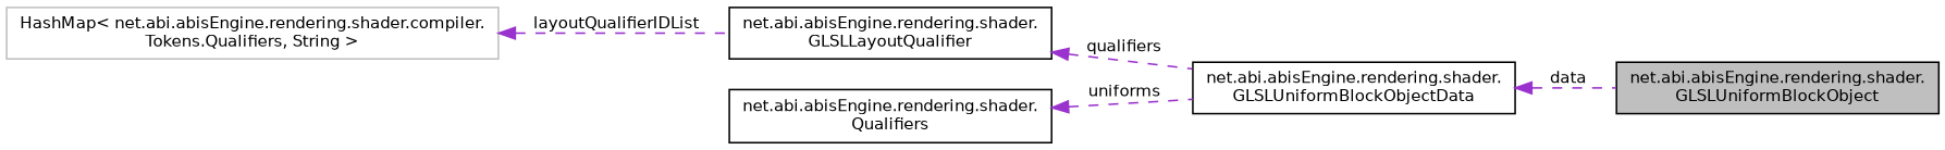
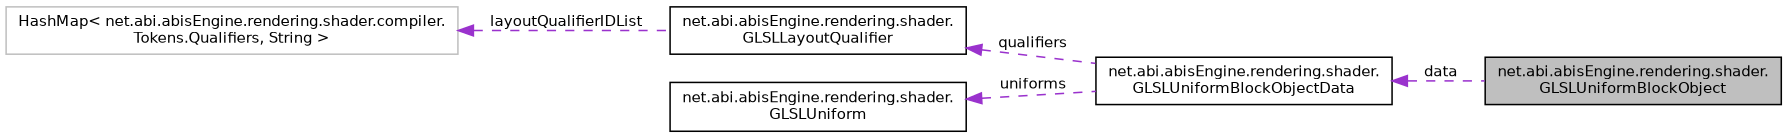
  digraph {
    rankdir=LR
    node [color=black fillcolor=white fontname=Helvetica fontsize=10 shape=record style=filled]
    edge [color=darkorchid3 dir=back fontname=Helvetica fontsize=10 labelfontname=Helvetica labelfontsize=10 style=dashed]
    n1 [fillcolor=grey75 fontcolor=black height=0.2 label="net.abi.abisEngine.rendering.shader.\lGLSLUniformBlockObject" width=0.4]
    n2 [height=0.2 label="net.abi.abisEngine.rendering.shader.\lGLSLUniformBlockObjectData" width=0.4]
    n3 [height=0.2 label="net.abi.abisEngine.rendering.shader.\lGLSLLayoutQualifier" width=0.4]
    n4 [color=grey75 height=0.2 label="HashMap\< net.abi.abisEngine.rendering.shader.compiler.\lTokens.Qualifiers, String \>" width=0.4]
-   n5 [height=0.2 label="net.abi.abisEngine.rendering.shader.\lQualifiers" width=0.4]
+   n5 [height=0.2 label="net.abi.abisEngine.rendering.shader.\lGLSLUniform" width=0.4]
    n2 -> n1 [label=" data"]
    n3 -> n2 [label=" qualifiers"]
    n4 -> n3 [label=" layoutQualifierIDList"]
    n5 -> n2 [label=" uniforms"]
  }
